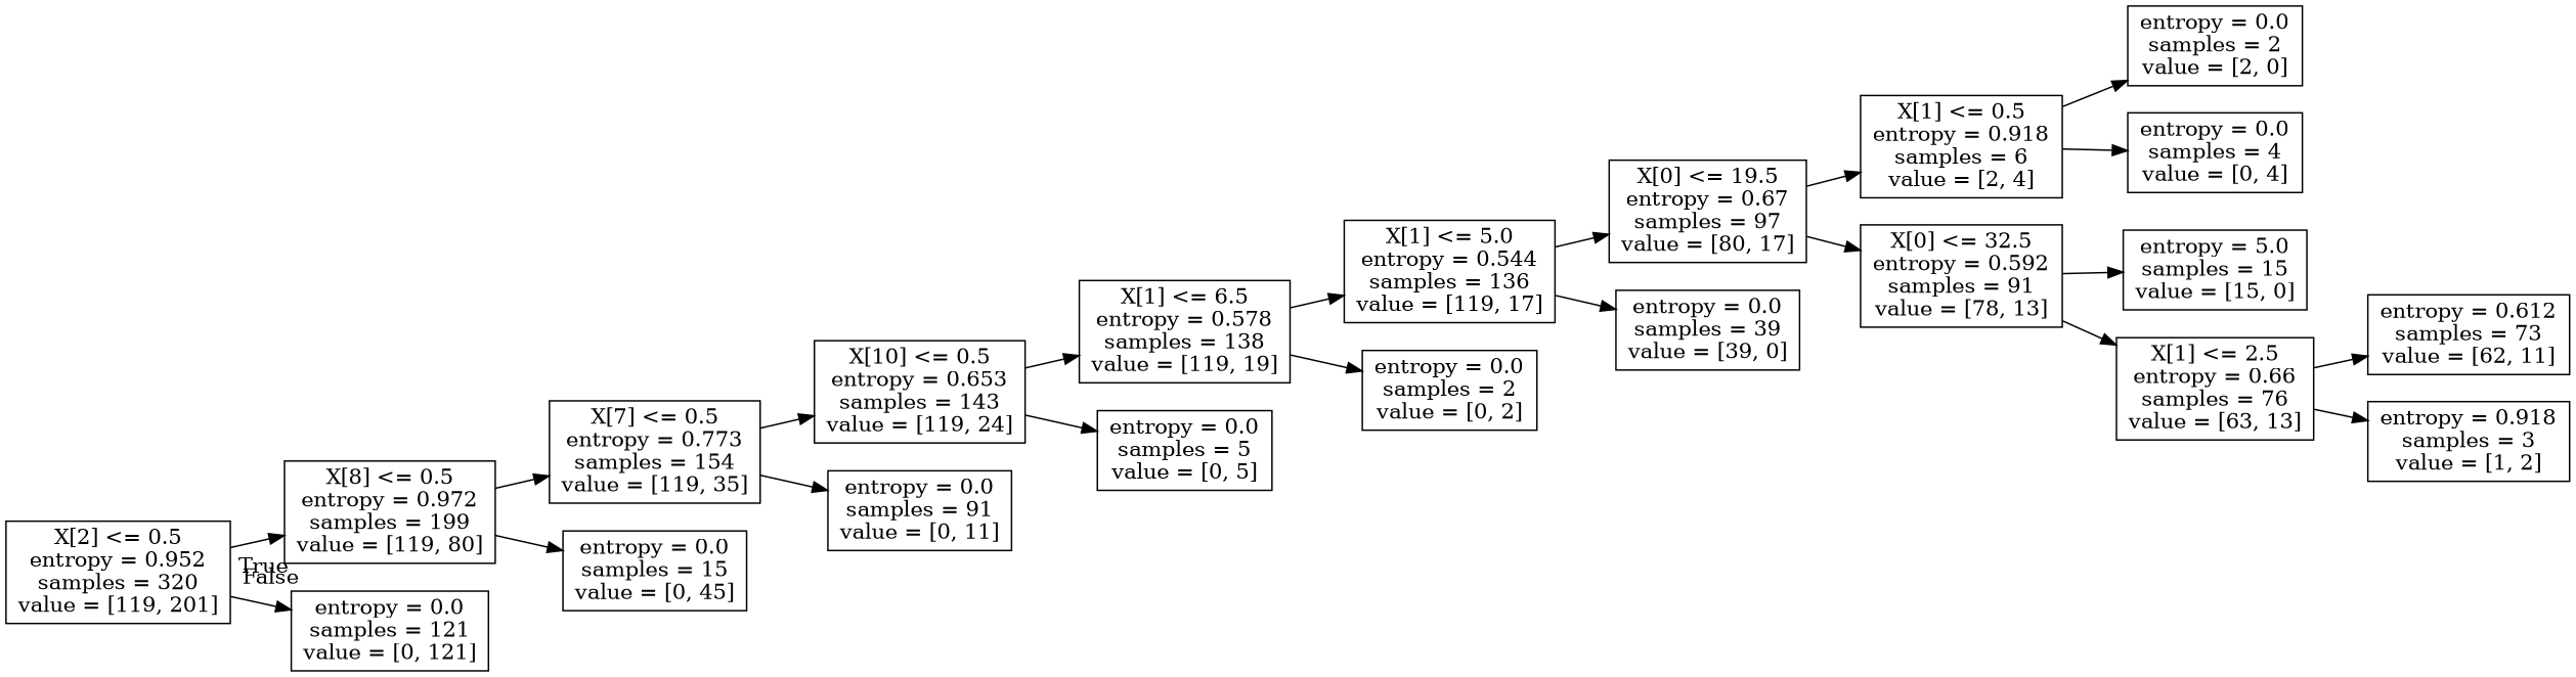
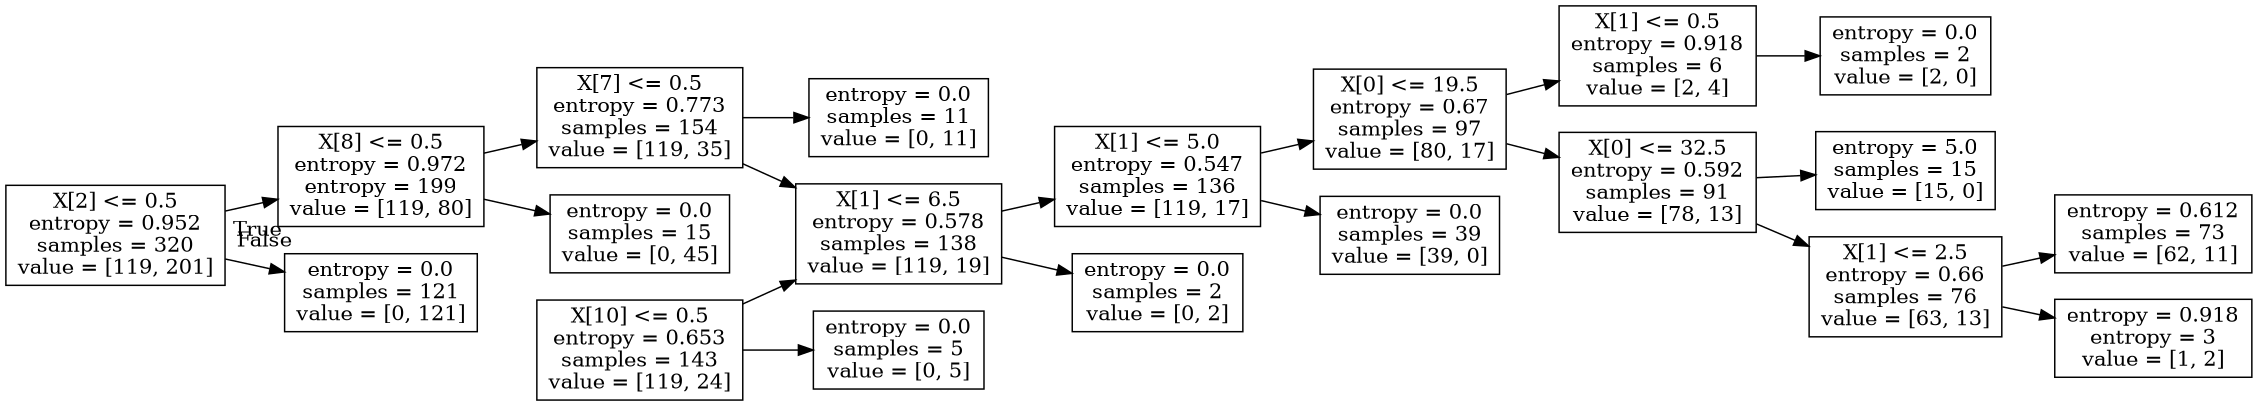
  digraph {
    rankdir=LR
    node [shape=box]
    n1 [label="X[2] <= 0.5\nentropy = 0.952\nsamples = 320\nvalue = [119, 201]"]
-   n2 [label="X[8] <= 0.5\nentropy = 0.972\nsamples = 199\nvalue = [119, 80]"]
+   n2 [label="X[8] <= 0.5\nentropy = 0.972\nentropy = 199\nvalue = [119, 80]"]
    n3 [label="entropy = 0.0\nsamples = 121\nvalue = [0, 121]"]
    n4 [label="X[7] <= 0.5\nentropy = 0.773\nsamples = 154\nvalue = [119, 35]"]
    n5 [label="entropy = 0.0\nsamples = 15\nvalue = [0, 45]"]
    n6 [label="X[10] <= 0.5\nentropy = 0.653\nsamples = 143\nvalue = [119, 24]"]
-   n7 [label="entropy = 0.0\nsamples = 91\nvalue = [0, 11]"]
+   n7 [label="entropy = 0.0\nsamples = 11\nvalue = [0, 11]"]
    n8 [label="X[1] <= 6.5\nentropy = 0.578\nsamples = 138\nvalue = [119, 19]"]
    n9 [label="entropy = 0.0\nsamples = 5\nvalue = [0, 5]"]
-   n10 [label="X[1] <= 5.0\nentropy = 0.544\nsamples = 136\nvalue = [119, 17]"]
+   n10 [label="X[1] <= 5.0\nentropy = 0.547\nsamples = 136\nvalue = [119, 17]"]
    n11 [label="entropy = 0.0\nsamples = 2\nvalue = [0, 2]"]
    n12 [label="X[0] <= 19.5\nentropy = 0.67\nsamples = 97\nvalue = [80, 17]"]
    n13 [label="entropy = 0.0\nsamples = 39\nvalue = [39, 0]"]
    n14 [label="X[1] <= 0.5\nentropy = 0.918\nsamples = 6\nvalue = [2, 4]"]
    n15 [label="X[0] <= 32.5\nentropy = 0.592\nsamples = 91\nvalue = [78, 13]"]
    n16 [label="entropy = 0.0\nsamples = 2\nvalue = [2, 0]"]
-   n17 [label="entropy = 0.0\nsamples = 4\nvalue = [0, 4]"]
    n18 [label="entropy = 5.0\nsamples = 15\nvalue = [15, 0]"]
    n19 [label="X[1] <= 2.5\nentropy = 0.66\nsamples = 76\nvalue = [63, 13]"]
    n20 [label="entropy = 0.612\nsamples = 73\nvalue = [62, 11]"]
-   n21 [label="entropy = 0.918\nsamples = 3\nvalue = [1, 2]"]
+   n21 [label="entropy = 0.918\nentropy = 3\nvalue = [1, 2]"]
    n1 -> n2 [headlabel=True labelangle=45 labeldistance=2.5]
    n1 -> n3 [headlabel=False labelangle=-45 labeldistance=2.5]
    n2 -> n4
    n2 -> n5
-   n4 -> n6
+   n4 -> n8
    n4 -> n7
    n6 -> n8
    n6 -> n9
    n8 -> n10
    n8 -> n11
    n10 -> n12
    n10 -> n13
    n12 -> n14
    n12 -> n15
    n14 -> n16
-   n14 -> n17
    n15 -> n18
    n15 -> n19
    n19 -> n20
    n19 -> n21
  }
